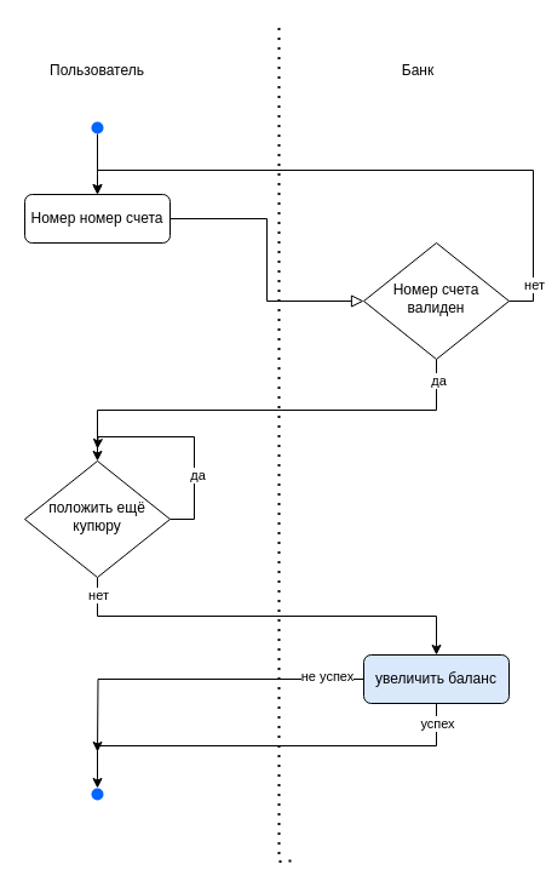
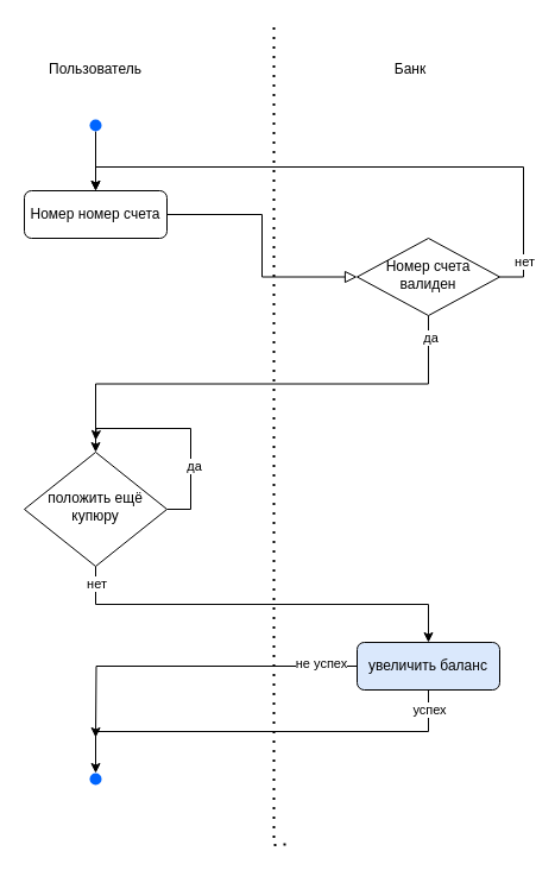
  <mxCell id="0" />
  <mxCell id="1" parent="0" />
  <mxCell id="2" value="" style="rounded=0;html=1;jettySize=auto;orthogonalLoop=1;fontSize=11;endArrow=block;endFill=0;endSize=8;strokeWidth=1;shadow=0;labelBackgroundColor=none;edgeStyle=orthogonalEdgeStyle;" parent="1" source="3" target="8" edge="1"><mxGeometry relative="1" as="geometry" /></mxCell>
  <mxCell id="3" value="Номер номер счета" style="rounded=1;whiteSpace=wrap;html=1;fontSize=12;glass=0;strokeWidth=1;shadow=0;" parent="1" vertex="1"><mxGeometry x="20" y="160" width="120" height="40" as="geometry" /></mxCell>
  <mxCell id="4" style="edgeStyle=orthogonalEdgeStyle;rounded=0;orthogonalLoop=1;jettySize=auto;html=1;exitX=1;exitY=0.5;exitDx=0;exitDy=0;entryX=0.5;entryY=0;entryDx=0;entryDy=0;" edge="1" parent="1" source="8" target="3"><mxGeometry relative="1" as="geometry" /></mxCell>
  <mxCell id="5" value="нет" style="edgeLabel;html=1;align=center;verticalAlign=middle;resizable=0;points=[];" vertex="1" connectable="0" parent="4"><mxGeometry x="-0.865" relative="1" as="geometry"><mxPoint as="offset" /></mxGeometry></mxCell>
  <mxCell id="6" style="edgeStyle=orthogonalEdgeStyle;rounded=0;orthogonalLoop=1;jettySize=auto;html=1;exitX=0.5;exitY=1;exitDx=0;exitDy=0;entryX=0.5;entryY=0;entryDx=0;entryDy=0;" edge="1" parent="1" source="8" target="15"><mxGeometry relative="1" as="geometry" /></mxCell>
  <mxCell id="7" value="да" style="edgeLabel;html=1;align=center;verticalAlign=middle;resizable=0;points=[];" vertex="1" connectable="0" parent="6"><mxGeometry x="-0.907" y="1" relative="1" as="geometry"><mxPoint as="offset" /></mxGeometry></mxCell>
- <mxCell id="8" value="Номер счета&lt;br&gt;валиден" style="rhombus;whiteSpace=wrap;html=1;shadow=0;fontFamily=Helvetica;fontSize=12;align=center;strokeWidth=1;spacing=6;spacingTop=-4;" parent="1" vertex="1"><mxGeometry x="300" y="200" width="120" height="96" as="geometry" /></mxCell>
+ <mxCell id="8" value="Номер счета&lt;br&gt;валиден" style="rhombus;whiteSpace=wrap;html=1;shadow=0;fontFamily=Helvetica;fontSize=12;align=center;strokeWidth=1;spacing=6;spacingTop=-4;" parent="1" vertex="1"><mxGeometry x="300" y="200" width="120" height="65" as="geometry" /></mxCell>
  <mxCell id="9" style="edgeStyle=orthogonalEdgeStyle;rounded=0;orthogonalLoop=1;jettySize=auto;html=1;exitX=0.5;exitY=1;exitDx=0;exitDy=0;entryX=0.5;entryY=0;entryDx=0;entryDy=0;" edge="1" parent="1" source="10" target="3"><mxGeometry relative="1" as="geometry" /></mxCell>
  <mxCell id="10" value="" style="shape=ellipse;fillColor=#0065FF;strokeColor=none;html=1;sketch=0;" vertex="1" parent="1"><mxGeometry x="75" y="100" width="10" height="10" as="geometry" /></mxCell>
  <mxCell id="11" style="edgeStyle=orthogonalEdgeStyle;rounded=0;orthogonalLoop=1;jettySize=auto;html=1;exitX=1;exitY=0.5;exitDx=0;exitDy=0;" edge="1" parent="1" source="15"><mxGeometry relative="1" as="geometry"><mxPoint x="80" y="370" as="targetPoint" /></mxGeometry></mxCell>
  <mxCell id="12" value="да" style="edgeLabel;html=1;align=center;verticalAlign=middle;resizable=0;points=[];" vertex="1" connectable="0" parent="11"><mxGeometry x="-0.363" y="-2" relative="1" as="geometry"><mxPoint as="offset" /></mxGeometry></mxCell>
  <mxCell id="13" style="edgeStyle=orthogonalEdgeStyle;rounded=0;orthogonalLoop=1;jettySize=auto;html=1;exitX=0.5;exitY=1;exitDx=0;exitDy=0;entryX=0.5;entryY=0;entryDx=0;entryDy=0;" edge="1" parent="1" source="15" target="23"><mxGeometry relative="1" as="geometry" /></mxCell>
  <mxCell id="14" value="нет" style="edgeLabel;html=1;align=center;verticalAlign=middle;resizable=0;points=[];" vertex="1" connectable="0" parent="13"><mxGeometry x="-0.916" relative="1" as="geometry"><mxPoint as="offset" /></mxGeometry></mxCell>
  <mxCell id="15" value="положить ещё&lt;br&gt;купюру" style="rhombus;whiteSpace=wrap;html=1;shadow=0;fontFamily=Helvetica;fontSize=12;align=center;strokeWidth=1;spacing=6;spacingTop=-4;" vertex="1" parent="1"><mxGeometry x="20" y="380" width="120" height="96" as="geometry" /></mxCell>
  <mxCell id="16" value="" style="shape=ellipse;fillColor=#0065FF;strokeColor=none;html=1;sketch=0;" vertex="1" parent="1"><mxGeometry x="75" y="650" width="10" height="10" as="geometry" /></mxCell>
  <mxCell id="17" value="Пользователь" style="text;html=1;strokeColor=none;fillColor=none;align=center;verticalAlign=middle;whiteSpace=wrap;rounded=0;" vertex="1" parent="1"><mxGeometry x="25" y="30" width="110" height="55" as="geometry" /></mxCell>
  <mxCell id="18" value="Банк" style="text;html=1;strokeColor=none;fillColor=none;align=center;verticalAlign=middle;whiteSpace=wrap;rounded=0;" vertex="1" parent="1"><mxGeometry x="290" y="30" width="110" height="55" as="geometry" /></mxCell>
  <mxCell id="19" style="edgeStyle=orthogonalEdgeStyle;rounded=0;orthogonalLoop=1;jettySize=auto;html=1;exitX=0.5;exitY=1;exitDx=0;exitDy=0;entryX=0.5;entryY=0;entryDx=0;entryDy=0;" edge="1" parent="1" source="23" target="16"><mxGeometry relative="1" as="geometry" /></mxCell>
  <mxCell id="20" value="успех" style="edgeLabel;html=1;align=center;verticalAlign=middle;resizable=0;points=[];" vertex="1" connectable="0" parent="19"><mxGeometry x="-0.907" relative="1" as="geometry"><mxPoint as="offset" /></mxGeometry></mxCell>
  <mxCell id="21" style="edgeStyle=orthogonalEdgeStyle;rounded=0;orthogonalLoop=1;jettySize=auto;html=1;exitX=0;exitY=0.5;exitDx=0;exitDy=0;" edge="1" parent="1" source="23"><mxGeometry relative="1" as="geometry"><mxPoint x="80" y="620" as="targetPoint" /></mxGeometry></mxCell>
  <mxCell id="22" value="не успех" style="edgeLabel;html=1;align=center;verticalAlign=middle;resizable=0;points=[];" vertex="1" connectable="0" parent="21"><mxGeometry x="-0.78" y="-3" relative="1" as="geometry"><mxPoint as="offset" /></mxGeometry></mxCell>
  <mxCell id="23" value="увеличить баланс" style="rounded=1;whiteSpace=wrap;html=1;fontSize=12;glass=0;strokeWidth=1;shadow=0;fillColor=#dae8fc;" vertex="1" parent="1"><mxGeometry x="300" y="540" width="120" height="40" as="geometry" /></mxCell>
  <mxCell id="24" value="" style="endArrow=none;dashed=1;html=1;dashPattern=1 3;strokeWidth=2;rounded=0;edgeStyle=orthogonalEdgeStyle;" edge="1" parent="1"><mxGeometry width="50" height="50" relative="1" as="geometry"><mxPoint x="240" y="710" as="sourcePoint" /><mxPoint x="230" as="targetPoint" y="20" /></mxGeometry></mxCell>
